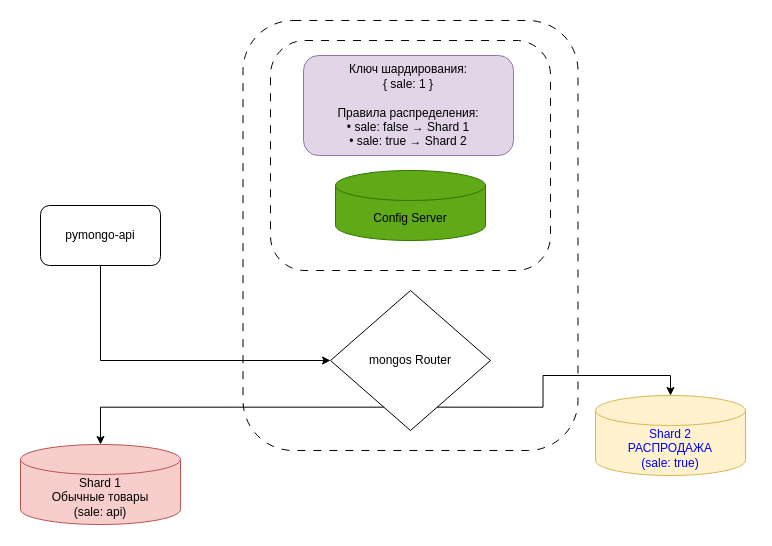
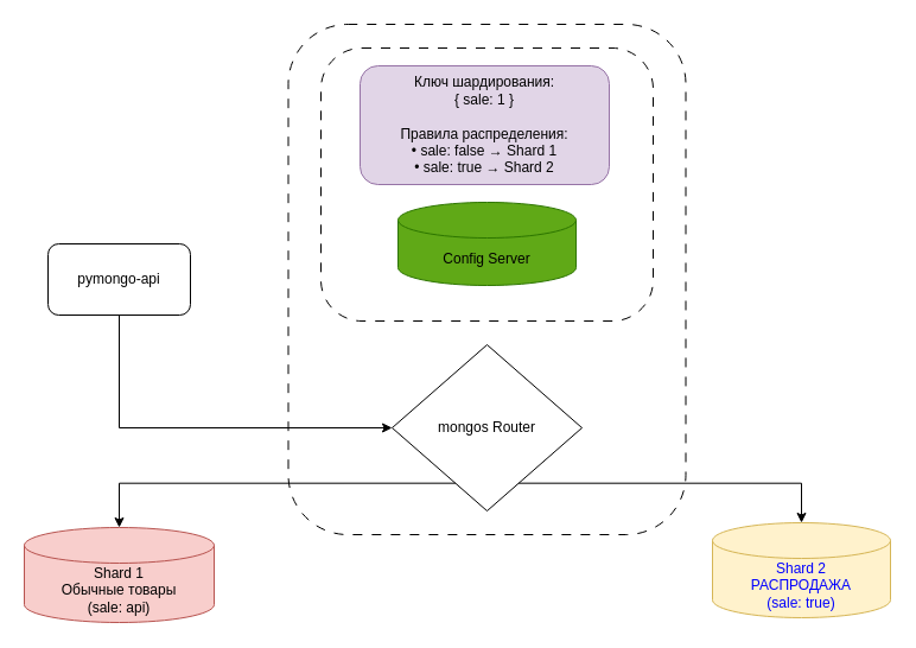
  <mxCell id="0" />
  <mxCell id="1" parent="0" />
  <mxCell id="2" value="" style="rounded=1;whiteSpace=wrap;html=1;dashed=1;dashPattern=8 8;fillColor=none;" vertex="1" parent="1"><mxGeometry x="270" y="40" width="280" height="230" as="geometry" /></mxCell>
  <mxCell id="3" value="" style="rounded=1;whiteSpace=wrap;html=1;dashed=1;dashPattern=8 8;fillColor=none;" vertex="1" parent="1"><mxGeometry x="242.5" y="20" width="335" height="430" as="geometry" /></mxCell>
  <mxCell id="4" value="pymongo-api" style="rounded=1;whiteSpace=wrap;html=1;" parent="1" vertex="1"><mxGeometry x="40" y="205" width="120" height="60" as="geometry" /></mxCell>
  <mxCell id="5" value="mongos Router" style="rhombus;whiteSpace=wrap;html=1;" parent="1" vertex="1"><mxGeometry x="330" y="290" width="160" height="140" as="geometry" /></mxCell>
  <mxCell id="6" value="&lt;font style=&quot;color: rgb(0, 0, 0);&quot;&gt;Config Server&lt;/font&gt;" style="shape=cylinder3;whiteSpace=wrap;html=1;boundedLbl=1;backgroundOutline=1;size=15;fillColor=#60a917;strokeColor=#2D7600;fontColor=#ffffff;" parent="1" vertex="1"><mxGeometry x="335" y="170" width="150" height="70" as="geometry" /></mxCell>
  <mxCell id="7" value="Shard 1&lt;br&gt;Обычные товары&lt;div&gt;(sale: api)&lt;/div&gt;" style="shape=cylinder3;whiteSpace=wrap;html=1;boundedLbl=1;backgroundOutline=1;size=15;fillColor=#f8cecc;strokeColor=#b85450;fontColor=#000000;" parent="1" vertex="1"><mxGeometry x="20" y="444" width="160" height="80" as="geometry" /></mxCell>
- <mxCell id="8" value="&lt;font style=&quot;color: rgb(0, 0, 255);&quot;&gt;Shard 2&lt;br&gt;РАСПРОДАЖА&lt;br&gt;(sale: true)&lt;br&gt;&lt;/font&gt;" style="shape=cylinder3;whiteSpace=wrap;html=1;boundedLbl=1;backgroundOutline=1;size=15;fillColor=#fff2cc;strokeColor=#d6b656;fontColor=#000000;" parent="1" vertex="1"><mxGeometry x="595" y="395" width="150" height="80" as="geometry" /></mxCell>
+ <mxCell id="8" value="&lt;font style=&quot;color: rgb(0, 0, 255);&quot;&gt;Shard 2&lt;br&gt;РАСПРОДАЖА&lt;br&gt;(sale: true)&lt;br&gt;&lt;/font&gt;" style="shape=cylinder3;whiteSpace=wrap;html=1;boundedLbl=1;backgroundOutline=1;size=15;fillColor=#fff2cc;strokeColor=#d6b656;fontColor=#000000;" parent="1" vertex="1"><mxGeometry x="600" y="440" width="150" height="80" as="geometry" /></mxCell>
  <mxCell id="9" value="Ключ шардирования:&lt;br&gt;{ sale: 1 }&lt;br&gt;&lt;br&gt;Правила распределения:&lt;br&gt;• sale: false → Shard 1&lt;br&gt;• sale: true → Shard 2" style="rounded=1;whiteSpace=wrap;html=1;fillColor=#e1d5e7;strokeColor=#9673a6;fontColor=#000000;" parent="1" vertex="1"><mxGeometry x="303" y="55" width="210" height="100" as="geometry" /></mxCell>
  <mxCell id="10" style="edgeStyle=orthogonalEdgeStyle;rounded=0;orthogonalLoop=1;jettySize=auto;html=1;exitX=0.5;exitY=1;exitDx=0;exitDy=0;entryX=0;entryY=0.5;entryDx=0;entryDy=0;" parent="1" source="4" target="5" edge="1"><mxGeometry relative="1" as="geometry"><Array as="points"><mxPoint x="100" y="265" /><mxPoint x="100" y="360" /></Array></mxGeometry></mxCell>
  <mxCell id="11" style="edgeStyle=orthogonalEdgeStyle;rounded=0;orthogonalLoop=1;jettySize=auto;html=1;exitX=0.25;exitY=1;exitDx=0;exitDy=0;entryX=0.5;entryY=0;entryDx=0;entryDy=0;" parent="1" source="5" target="7" edge="1"><mxGeometry relative="1" as="geometry" /></mxCell>
  <mxCell id="12" style="edgeStyle=orthogonalEdgeStyle;rounded=0;orthogonalLoop=1;jettySize=auto;html=1;exitX=0.75;exitY=1;exitDx=0;exitDy=0;entryX=0.5;entryY=0;entryDx=0;entryDy=0;" parent="1" source="5" target="8" edge="1"><mxGeometry relative="1" as="geometry" /></mxCell>
